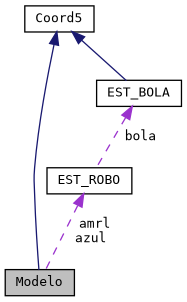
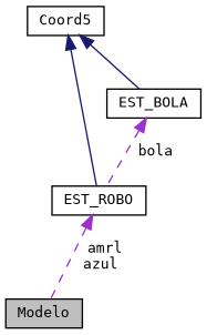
  digraph {
    fontname="DejaVu Sans Mono"
    node [color=black fillcolor=white fontname="DejaVu Sans Mono" fontsize=10 shape=record style=filled]
    edge [color=darkorchid3 dir=back fontname="DejaVu Sans Mono" fontsize=10 labelfontname=Helvetica labelfontsize=10 style=dashed]
    n1 [fillcolor=grey75 fontcolor=black height=0.2 label=Modelo width=0.4]
    n2 [height=0.2 label=EST_ROBO width=0.4]
    n3 [height=0.2 label=Coord5 width=0.4]
    n4 [height=0.2 label=EST_BOLA width=0.4]
    n2 -> n1 [label=" amrl\nazul"]
-   n3 -> n1 [color=midnightblue style=solid]
+   n3 -> n2 [color=midnightblue style=solid]
    n3 -> n4 [color=midnightblue style=solid]
    n4 -> n2 [label=" bola"]
  }
